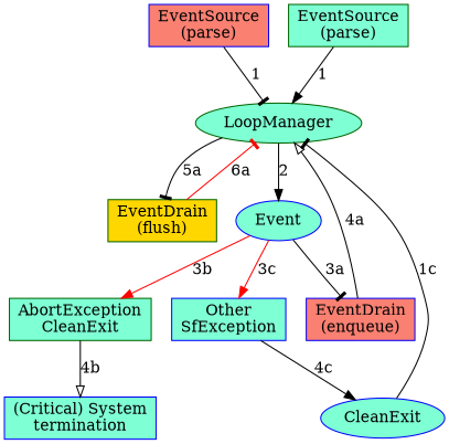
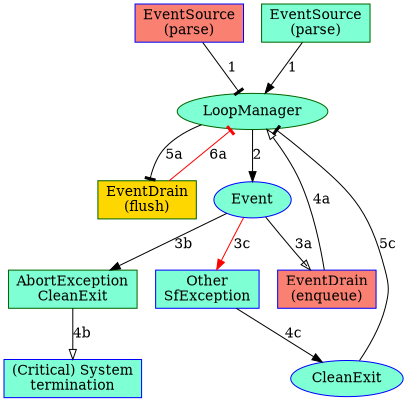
  digraph {
    node [color=blue fillcolor=aquamarine shape=box style=filled]
    edge [arrowhead=tee]
    n1 [fillcolor=salmon label="EventSource\n(parse)"]
    n2 [color=darkgreen label=LoopManager shape=""]
    n3 [color=darkgreen fillcolor=gold label="EventDrain\n(flush)"]
    n4 [label=Event shape=""]
    n5 [color=darkgreen label="EventSource\n(parse)"]
    n6 [fillcolor=salmon label="EventDrain\n(enqueue)"]
    n7 [color=darkgreen label="AbortException\nCleanExit"]
    n8 [label="Other\nSfException"]
    n9 [label="(Critical) System\ntermination"]
    n10 [label=CleanExit shape=""]
    n1 -> n2 [label=1]
    n2 -> n3 [label="5a"]
    n2 -> n4 [arrowhead=normal label=2]
    n3 -> n2 [color=red label="6a"]
-   n4 -> n6 [label="3a"]
-   n4 -> n7 [arrowhead=normal color=red label="3b"]
+   n4 -> n6 [arrowhead=onormal label="3a"]
+   n4 -> n7 [arrowhead=normal color=black label="3b"]
    n4 -> n8 [arrowhead=normal color=red label="3c"]
    n5 -> n2 [arrowhead=normal label=1]
    n6 -> n2 [arrowhead=onormal label="4a"]
    n7 -> n9 [arrowhead=onormal color=black label="4b"]
    n8 -> n10 [arrowhead=normal color=black label="4c"]
-   n10 -> n2 [color=black label="1c"]
+   n10 -> n2 [color=black label="5c"]
  }
